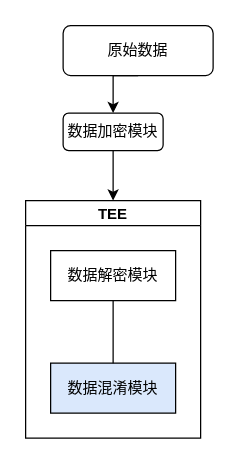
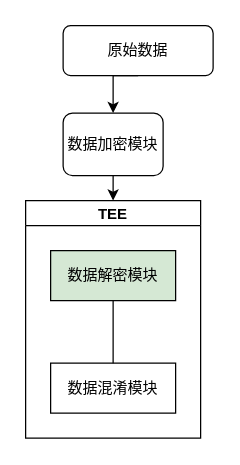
  <mxCell id="0" />
  <mxCell id="1" parent="0" />
  <mxCell id="2" style="edgeStyle=orthogonalEdgeStyle;rounded=0;orthogonalLoop=1;jettySize=auto;html=1;exitX=0.5;exitY=1;exitDx=0;exitDy=0;entryX=0.5;entryY=0;entryDx=0;entryDy=0;" edge="1" source="3" target="5" parent="1"><mxGeometry relative="1" as="geometry" /></mxCell>
  <mxCell id="3" value="原始数据" style="rounded=1;whiteSpace=wrap;html=1;fontSize=12;glass=0;strokeWidth=1;shadow=0;" vertex="1" parent="1"><mxGeometry x="50" y="20" width="120" height="40" as="geometry" /></mxCell>
  <mxCell id="4" style="edgeStyle=orthogonalEdgeStyle;rounded=0;orthogonalLoop=1;jettySize=auto;html=1;exitX=0.5;exitY=1;exitDx=0;exitDy=0;entryX=0.5;entryY=0;entryDx=0;entryDy=0;" edge="1" parent="1" source="5" target="6"><mxGeometry relative="1" as="geometry" /></mxCell>
- <mxCell id="5" value="数据加密模块" style="rounded=1;whiteSpace=wrap;html=1;fontSize=12;glass=0;strokeWidth=1;shadow=0;" vertex="1" parent="1"><mxGeometry x="50" y="90" width="80" height="30" as="geometry" /></mxCell>
+ <mxCell id="5" value="数据加密模块" style="rounded=1;whiteSpace=wrap;html=1;fontSize=12;glass=0;strokeWidth=1;shadow=0;" vertex="1" parent="1"><mxGeometry x="50" y="90" width="80" height="50" as="geometry" /></mxCell>
  <mxCell id="6" value="TEE" style="swimlane;startSize=20;horizontal=1;childLayout=treeLayout;horizontalTree=0;resizable=0;containerType=tree;fontSize=12;" vertex="1" parent="1"><mxGeometry x="20" y="160" width="140" height="190" as="geometry" /></mxCell>
- <mxCell id="7" value="数据解密模块" style="whiteSpace=wrap;html=1;" vertex="1" parent="6"><mxGeometry x="20" y="40" width="100" height="40" as="geometry" /></mxCell>
- <mxCell id="8" value="数据混淆模块" style="whiteSpace=wrap;html=1;fillColor=#dae8fc;" vertex="1" parent="6"><mxGeometry x="20" y="130" width="100" height="40" as="geometry" /></mxCell>
+ <mxCell id="7" value="数据解密模块" style="whiteSpace=wrap;html=1;fillColor=#d5e8d4;" vertex="1" parent="6"><mxGeometry x="20" y="40" width="100" height="40" as="geometry" /></mxCell>
+ <mxCell id="8" value="数据混淆模块" style="whiteSpace=wrap;html=1;" vertex="1" parent="6"><mxGeometry x="20" y="130" width="100" height="40" as="geometry" /></mxCell>
  <mxCell id="9" value="" style="edgeStyle=elbowEdgeStyle;elbow=vertical;html=1;rounded=1;curved=0;sourcePerimeterSpacing=0;targetPerimeterSpacing=0;startSize=6;endSize=6;movable=1;endArrow=none;" edge="1" parent="6" source="7" target="8"><mxGeometry relative="1" as="geometry"><Array as="points"><mxPoint x="80" y="40" /></Array></mxGeometry></mxCell>
